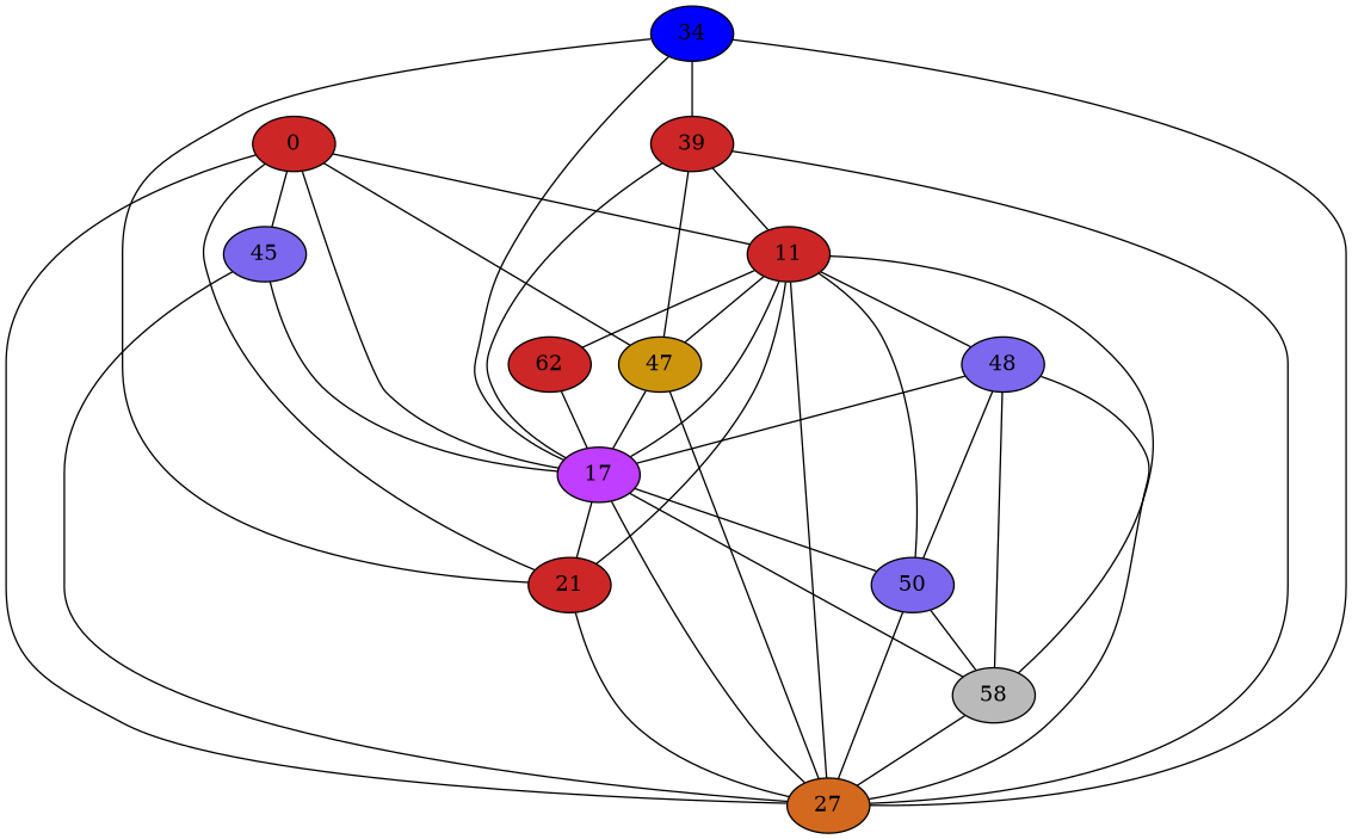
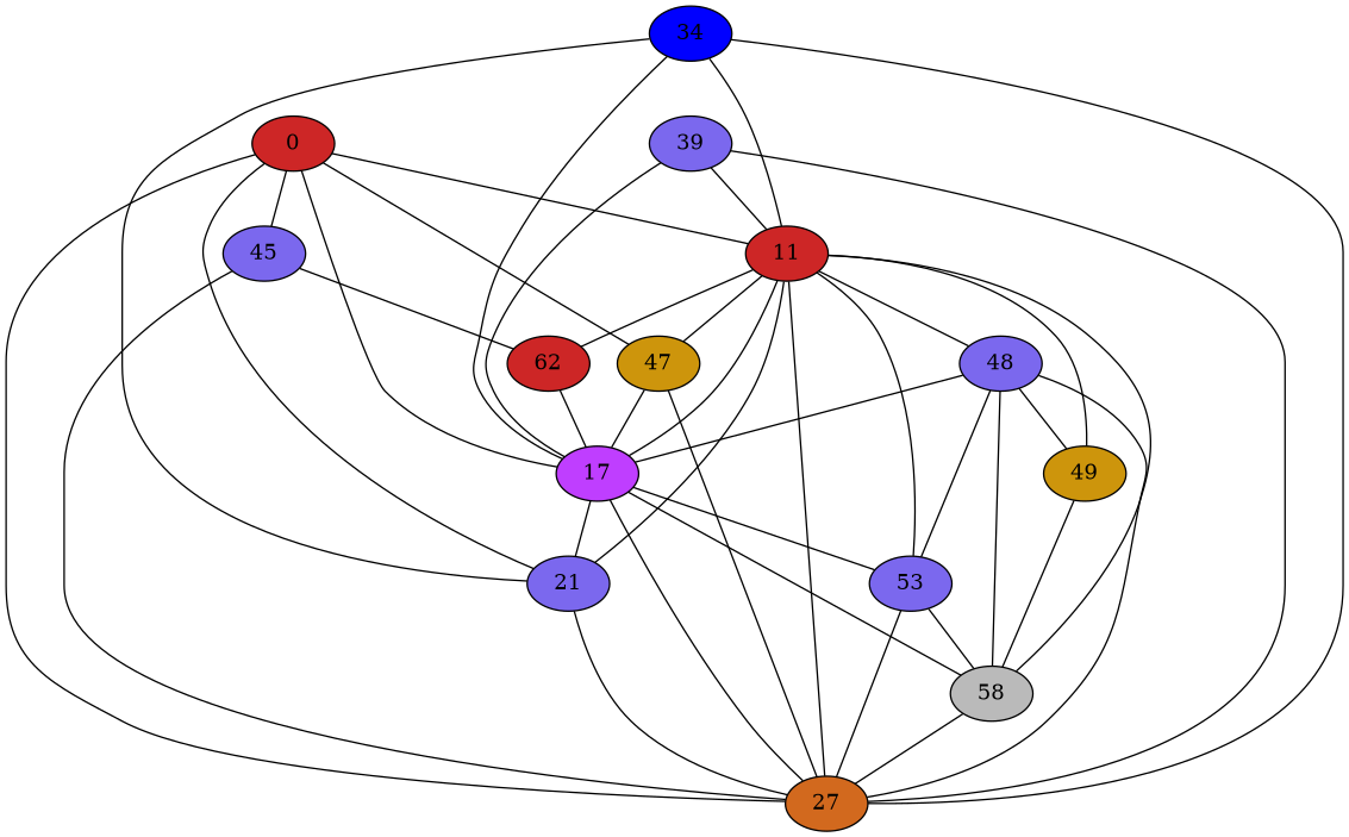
  strict graph {
    node [fillcolor=mediumslateblue style=filled]
    n1 [fillcolor=firebrick3 label=0]
    n2 [fillcolor=darkorchid1 label=17]
-   n3 [fillcolor=firebrick3 label=21]
+   n3 [label=21]
    n4 [fillcolor=chocolate label=27]
    n5 [fillcolor=firebrick3 label=11]
    n6 [label=45]
    n7 [fillcolor=darkgoldenrod3 label=47]
-   n8 [label=50]
+   n8 [label=53]
    n9 [fillcolor=gray73 label=58]
-   n10 [fillcolor=firebrick3 label=39]
+   n10 [label=39]
    n11 [label=48]
+   n12 [fillcolor=darkgoldenrod3 label=49]
    n13 [fillcolor=firebrick3 label=62]
    n14 [fillcolor=blue1 label=34]
    n1 -- n2
    n1 -- n3
    n1 -- n4
    n1 -- n5
    n1 -- n6
    n1 -- n7
    n2 -- n3
    n2 -- n4
    n2 -- n8
    n2 -- n9
    n3 -- n4
    n5 -- n2
    n5 -- n3
    n5 -- n4
    n5 -- n7
    n5 -- n8
    n5 -- n9
    n5 -- n11
+   n5 -- n12
    n5 -- n13
-   n6 -- n2
+   n6 -- n13
    n6 -- n4
    n7 -- n2
    n7 -- n4
    n8 -- n4
    n8 -- n9
    n9 -- n4
    n10 -- n2
    n10 -- n4
    n10 -- n5
-   n10 -- n7
    n11 -- n2
    n11 -- n4
    n11 -- n8
    n11 -- n9
+   n11 -- n12
+   n12 -- n9
    n13 -- n2
    n14 -- n2
    n14 -- n3
    n14 -- n4
-   n14 -- n10
+   n14 -- n5
  }
